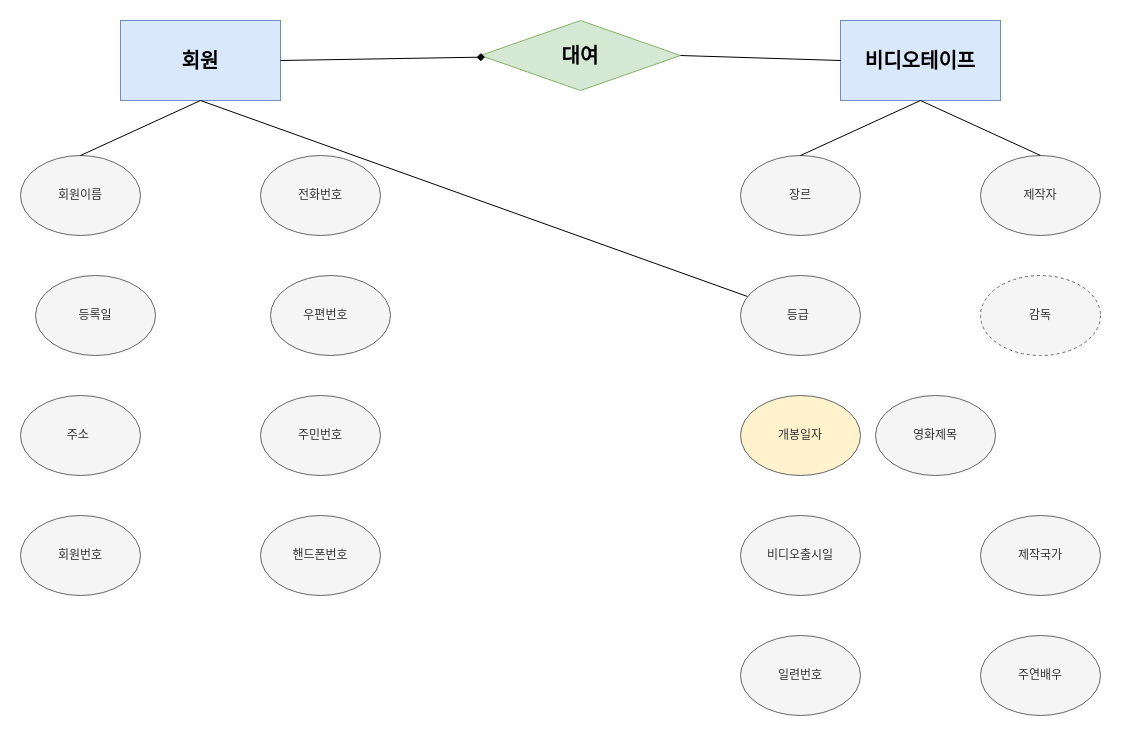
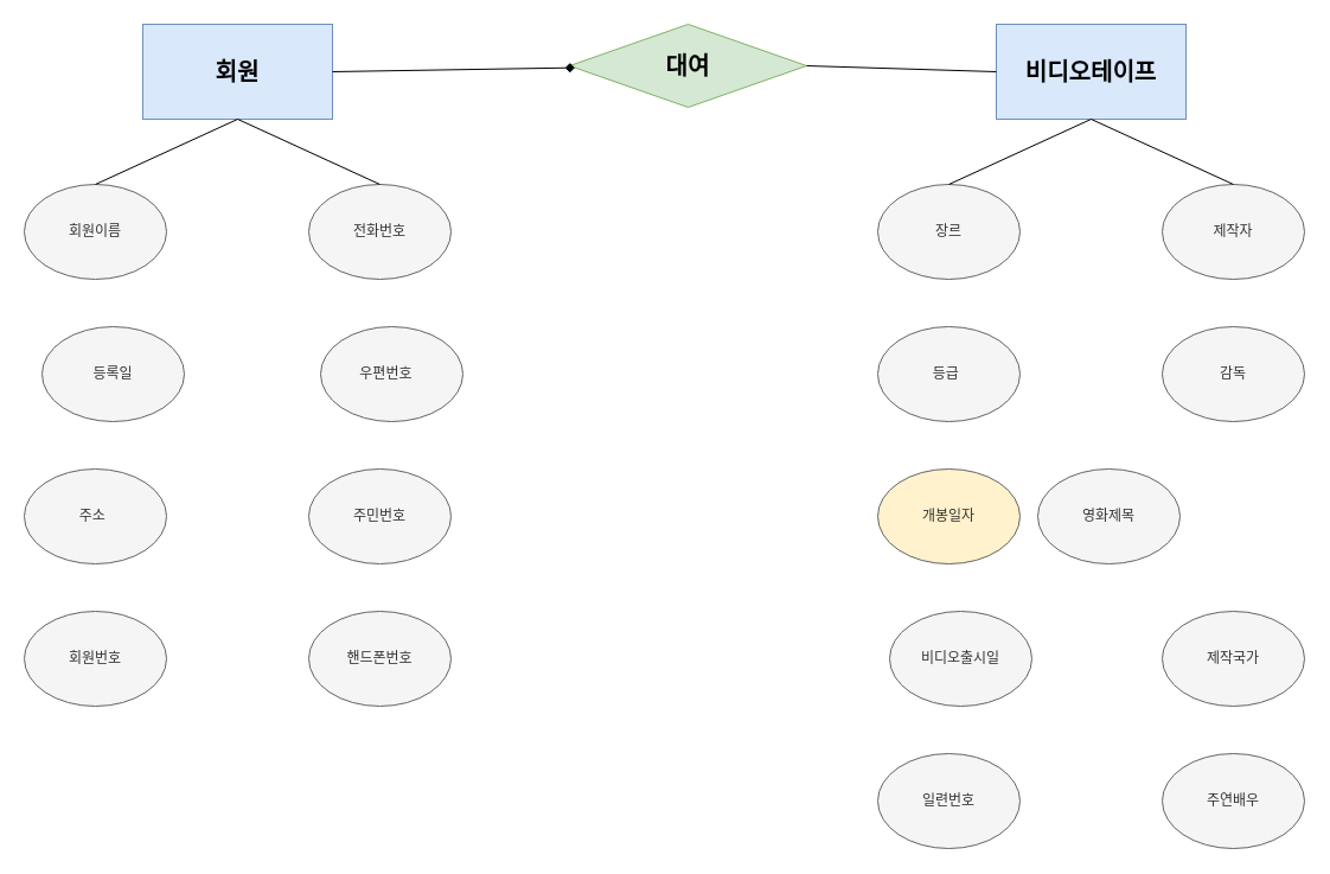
  <mxCell id="0" />
  <mxCell id="1" parent="0" />
  <mxCell id="2" value="비디오테이프" style="rounded=0;whiteSpace=wrap;html=1;fillColor=#dae8fc;strokeColor=#6c8ebf;fontStyle=1;fontSize=20;" vertex="1" parent="1"><mxGeometry x="840" y="20" width="160" height="80" as="geometry" /></mxCell>
  <mxCell id="3" value="전화번호" style="ellipse;whiteSpace=wrap;html=1;fillColor=#f5f5f5;fontColor=#333333;strokeColor=#666666;" vertex="1" parent="1"><mxGeometry x="260" y="155" width="120" height="80" as="geometry" /></mxCell>
  <mxCell id="4" value="&lt;b&gt;대여&lt;/b&gt;" style="rhombus;whiteSpace=wrap;html=1;fillColor=#d5e8d4;strokeColor=#82b366;fontSize=20;" vertex="1" parent="1"><mxGeometry x="480" y="20" width="200" height="70" as="geometry" /></mxCell>
  <mxCell id="5" value="장르" style="ellipse;whiteSpace=wrap;html=1;fillColor=#f5f5f5;fontColor=#333333;strokeColor=#666666;" vertex="1" parent="1"><mxGeometry x="740" y="155" width="120" height="80" as="geometry" /></mxCell>
  <mxCell id="6" value="제작자" style="ellipse;whiteSpace=wrap;html=1;fillColor=#f5f5f5;fontColor=#333333;strokeColor=#666666;" vertex="1" parent="1"><mxGeometry x="980" y="155" width="120" height="80" as="geometry" /></mxCell>
  <mxCell id="7" value="회원이름" style="ellipse;whiteSpace=wrap;html=1;fillColor=#f5f5f5;fontColor=#333333;strokeColor=#666666;" vertex="1" parent="1"><mxGeometry x="20" y="155" width="120" height="80" as="geometry" /></mxCell>
  <mxCell id="8" value="회원" style="rounded=0;whiteSpace=wrap;html=1;fillColor=#dae8fc;strokeColor=#6c8ebf;fontStyle=1;fontSize=20;" vertex="1" parent="1"><mxGeometry x="120" y="20" width="160" height="80" as="geometry" /></mxCell>
  <mxCell id="9" value="" style="endArrow=diamond;html=1;rounded=0;exitX=1;exitY=0.5;exitDx=0;exitDy=0;" edge="1" parent="1" source="8" target="4"><mxGeometry width="50" height="50" relative="1" as="geometry"><mxPoint x="500" y="175" as="sourcePoint" /><mxPoint x="550" y="125" as="targetPoint" /></mxGeometry></mxCell>
  <mxCell id="10" value="" style="endArrow=none;html=1;rounded=0;entryX=0;entryY=0.5;entryDx=0;entryDy=0;exitX=1;exitY=0.5;exitDx=0;exitDy=0;" edge="1" parent="1" source="4" target="2"><mxGeometry width="50" height="50" relative="1" as="geometry"><mxPoint x="500" y="175" as="sourcePoint" /><mxPoint x="550" y="125" as="targetPoint" /></mxGeometry></mxCell>
  <mxCell id="11" value="" style="endArrow=none;html=1;rounded=0;entryX=0.5;entryY=1;entryDx=0;entryDy=0;exitX=0.5;exitY=0;exitDx=0;exitDy=0;" edge="1" parent="1" source="5" target="2"><mxGeometry width="50" height="50" relative="1" as="geometry"><mxPoint x="500" y="175" as="sourcePoint" /><mxPoint x="550" y="125" as="targetPoint" /></mxGeometry></mxCell>
- <mxCell id="12" value="" style="endArrow=none;html=1;rounded=0;exitX=0.5;exitY=1;exitDx=0;exitDy=0;" edge="1" parent="1" source="8" target="21"><mxGeometry width="50" height="50" relative="1" as="geometry"><mxPoint x="500" y="175" as="sourcePoint" /><mxPoint x="550" y="125" as="targetPoint" /></mxGeometry></mxCell>
+ <mxCell id="12" value="" style="endArrow=none;html=1;rounded=0;exitX=0.5;exitY=1;exitDx=0;exitDy=0;entryX=0.5;entryY=0;entryDx=0;entryDy=0;" edge="1" parent="1" source="8" target="3"><mxGeometry width="50" height="50" relative="1" as="geometry"><mxPoint x="500" y="175" as="sourcePoint" /><mxPoint x="550" y="125" as="targetPoint" /></mxGeometry></mxCell>
  <mxCell id="13" value="" style="endArrow=none;html=1;rounded=0;exitX=0.5;exitY=0;exitDx=0;exitDy=0;entryX=0.5;entryY=1;entryDx=0;entryDy=0;" edge="1" parent="1" source="7" target="8"><mxGeometry width="50" height="50" relative="1" as="geometry"><mxPoint x="500" y="175" as="sourcePoint" /><mxPoint x="550" y="125" as="targetPoint" /></mxGeometry></mxCell>
  <mxCell id="14" value="" style="endArrow=none;html=1;rounded=0;entryX=0.5;entryY=1;entryDx=0;entryDy=0;exitX=0.5;exitY=0;exitDx=0;exitDy=0;" edge="1" parent="1" source="6" target="2"><mxGeometry width="50" height="50" relative="1" as="geometry"><mxPoint x="500" y="175" as="sourcePoint" /><mxPoint x="550" y="125" as="targetPoint" /></mxGeometry></mxCell>
  <mxCell id="15" value="등록일" style="ellipse;whiteSpace=wrap;html=1;fillColor=#f5f5f5;fontColor=#333333;strokeColor=#666666;" vertex="1" parent="1"><mxGeometry x="35" y="275" width="120" height="80" as="geometry" /></mxCell>
  <mxCell id="16" value="주소&lt;span style=&quot;white-space: pre;&quot;&gt;&#09;&lt;/span&gt;" style="ellipse;whiteSpace=wrap;html=1;fillColor=#f5f5f5;fontColor=#333333;strokeColor=#666666;" vertex="1" parent="1"><mxGeometry x="20" y="395" width="120" height="80" as="geometry" /></mxCell>
  <mxCell id="17" value="회원번호" style="ellipse;whiteSpace=wrap;html=1;fillColor=#f5f5f5;fontColor=#333333;strokeColor=#666666;" vertex="1" parent="1"><mxGeometry x="20" y="515" width="120" height="80" as="geometry" /></mxCell>
  <mxCell id="18" value="우편번호&lt;span style=&quot;white-space: pre;&quot;&gt;&#09;&lt;/span&gt;" style="ellipse;whiteSpace=wrap;html=1;fillColor=#f5f5f5;fontColor=#333333;strokeColor=#666666;" vertex="1" parent="1"><mxGeometry x="270" y="275" width="120" height="80" as="geometry" /></mxCell>
  <mxCell id="19" value="주민번호" style="ellipse;whiteSpace=wrap;html=1;fillColor=#f5f5f5;fontColor=#333333;strokeColor=#666666;" vertex="1" parent="1"><mxGeometry x="260" y="395" width="120" height="80" as="geometry" /></mxCell>
  <mxCell id="20" value="핸드폰번호" style="ellipse;whiteSpace=wrap;html=1;fillColor=#f5f5f5;fontColor=#333333;strokeColor=#666666;" vertex="1" parent="1"><mxGeometry x="260" y="515" width="120" height="80" as="geometry" /></mxCell>
  <mxCell id="21" value="등급&lt;span style=&quot;white-space: pre;&quot;&gt;&#09;&lt;/span&gt;" style="ellipse;whiteSpace=wrap;html=1;fillColor=#f5f5f5;fontColor=#333333;strokeColor=#666666;" vertex="1" parent="1"><mxGeometry x="740" y="275" width="120" height="80" as="geometry" /></mxCell>
  <mxCell id="22" value="개봉일자" style="ellipse;whiteSpace=wrap;html=1;fillColor=#fff2cc;fontColor=#333333;strokeColor=#666666;" vertex="1" parent="1"><mxGeometry x="740" y="395" width="120" height="80" as="geometry" /></mxCell>
- <mxCell id="23" value="비디오출시일" style="ellipse;whiteSpace=wrap;html=1;fillColor=#f5f5f5;fontColor=#333333;strokeColor=#666666;" vertex="1" parent="1"><mxGeometry x="740" y="515" width="120" height="80" as="geometry" /></mxCell>
- <mxCell id="24" value="감독" style="ellipse;whiteSpace=wrap;html=1;fillColor=#f5f5f5;fontColor=#333333;strokeColor=#666666;dashed=1;" vertex="1" parent="1"><mxGeometry x="980" y="275" width="120" height="80" as="geometry" /></mxCell>
+ <mxCell id="23" value="비디오출시일" style="ellipse;whiteSpace=wrap;html=1;fillColor=#f5f5f5;fontColor=#333333;strokeColor=#666666;" vertex="1" parent="1"><mxGeometry x="750" y="515" width="120" height="80" as="geometry" /></mxCell>
+ <mxCell id="24" value="감독" style="ellipse;whiteSpace=wrap;html=1;fillColor=#f5f5f5;fontColor=#333333;strokeColor=#666666;" vertex="1" parent="1"><mxGeometry x="980" y="275" width="120" height="80" as="geometry" /></mxCell>
  <mxCell id="25" value="영화제목" style="ellipse;whiteSpace=wrap;html=1;fillColor=#f5f5f5;fontColor=#333333;strokeColor=#666666;" vertex="1" parent="1"><mxGeometry x="875" y="395" width="120" height="80" as="geometry" /></mxCell>
  <mxCell id="26" value="제작국가" style="ellipse;whiteSpace=wrap;html=1;fillColor=#f5f5f5;fontColor=#333333;strokeColor=#666666;" vertex="1" parent="1"><mxGeometry x="980" y="515" width="120" height="80" as="geometry" /></mxCell>
  <mxCell id="27" value="일련번호" style="ellipse;whiteSpace=wrap;html=1;fillColor=#f5f5f5;fontColor=#333333;strokeColor=#666666;" vertex="1" parent="1"><mxGeometry x="740" y="635" width="120" height="80" as="geometry" /></mxCell>
  <mxCell id="28" value="주연배우" style="ellipse;whiteSpace=wrap;html=1;fillColor=#f5f5f5;fontColor=#333333;strokeColor=#666666;" vertex="1" parent="1"><mxGeometry x="980" y="635" width="120" height="80" as="geometry" /></mxCell>
